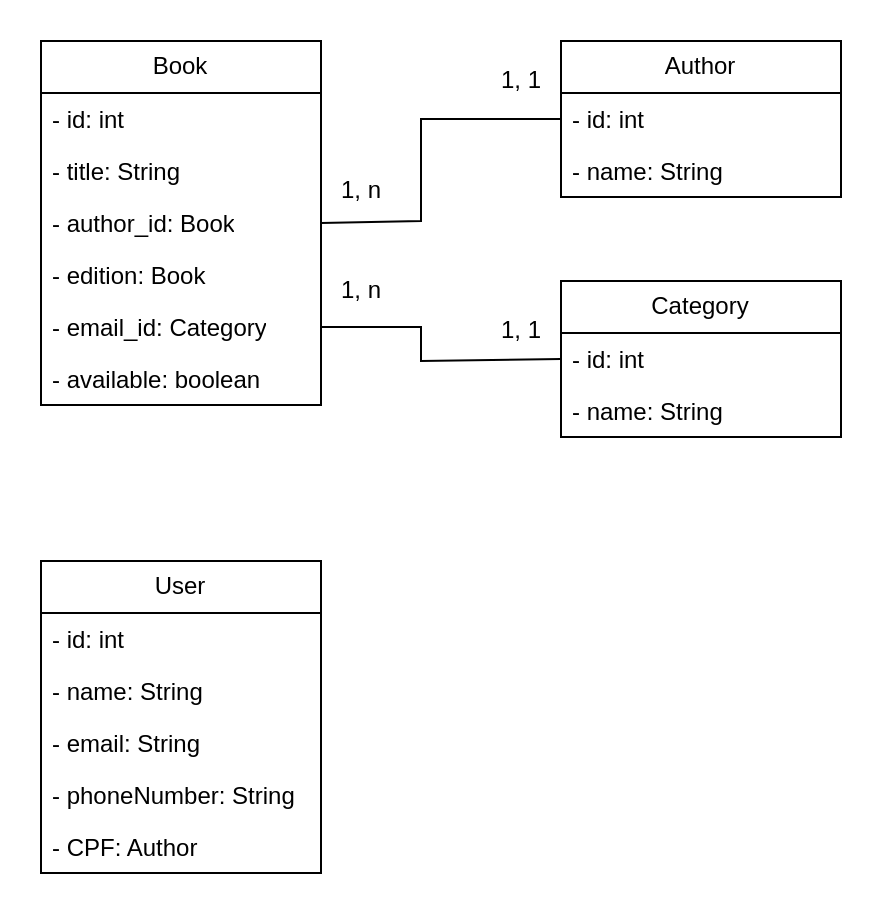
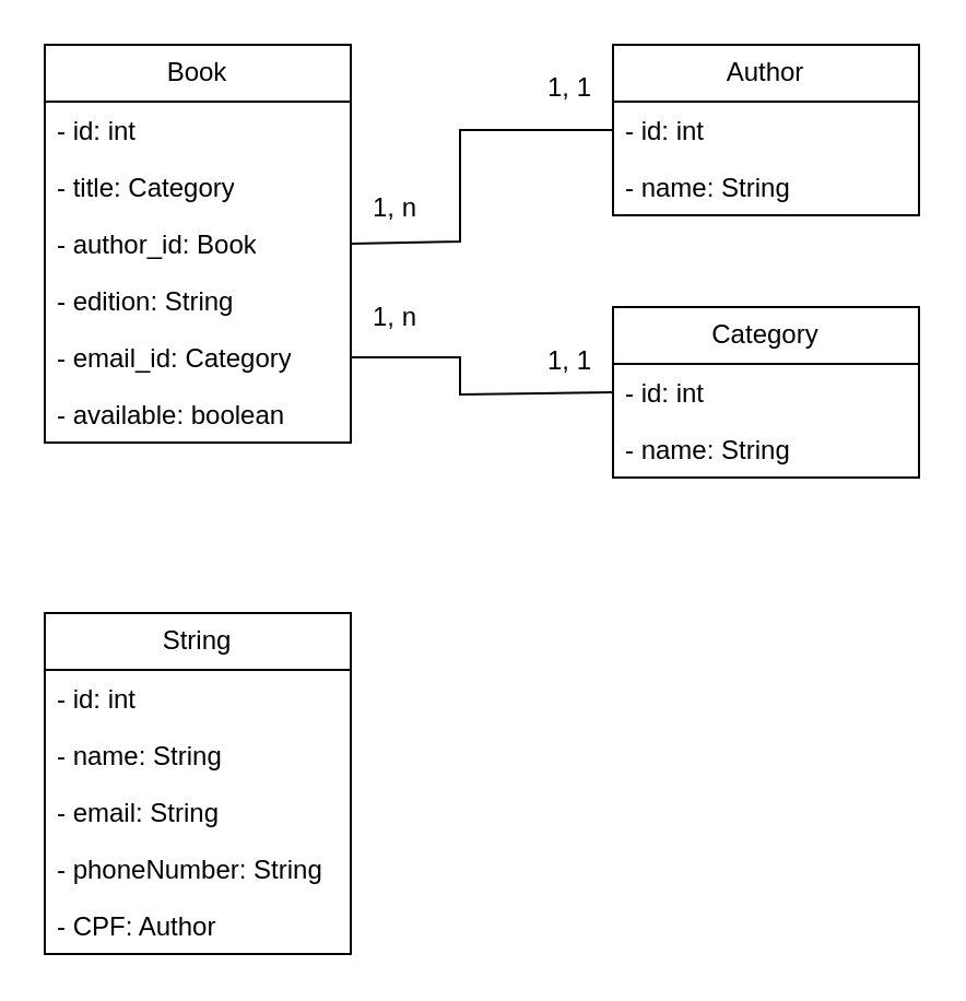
  <mxCell id="0" />
  <mxCell id="1" parent="0" />
  <mxCell id="2" value="Book" style="swimlane;fontStyle=0;childLayout=stackLayout;horizontal=1;startSize=26;fillColor=none;horizontalStack=0;resizeParent=1;resizeParentMax=0;resizeLast=0;collapsible=1;marginBottom=0;whiteSpace=wrap;html=1;" vertex="1" parent="1"><mxGeometry x="20" y="20" width="140" height="182" as="geometry" /></mxCell>
  <mxCell id="3" value="- id: int" style="text;strokeColor=none;fillColor=none;align=left;verticalAlign=top;spacingLeft=4;spacingRight=4;overflow=hidden;rotatable=0;points=[[0,0.5],[1,0.5]];portConstraint=eastwest;whiteSpace=wrap;html=1;" vertex="1" parent="2"><mxGeometry y="26" width="140" height="26" as="geometry" /></mxCell>
- <mxCell id="4" value="- title: String" style="text;strokeColor=none;fillColor=none;align=left;verticalAlign=top;spacingLeft=4;spacingRight=4;overflow=hidden;rotatable=0;points=[[0,0.5],[1,0.5]];portConstraint=eastwest;whiteSpace=wrap;html=1;" vertex="1" parent="2"><mxGeometry y="52" width="140" height="26" as="geometry" /></mxCell>
+ <mxCell id="4" value="- title: Category" style="text;strokeColor=none;fillColor=none;align=left;verticalAlign=top;spacingLeft=4;spacingRight=4;overflow=hidden;rotatable=0;points=[[0,0.5],[1,0.5]];portConstraint=eastwest;whiteSpace=wrap;html=1;" vertex="1" parent="2"><mxGeometry y="52" width="140" height="26" as="geometry" /></mxCell>
  <mxCell id="5" value="- author_id: Book" style="text;strokeColor=none;fillColor=none;align=left;verticalAlign=top;spacingLeft=4;spacingRight=4;overflow=hidden;rotatable=0;points=[[0,0.5],[1,0.5]];portConstraint=eastwest;whiteSpace=wrap;html=1;" vertex="1" parent="2"><mxGeometry y="78" width="140" height="26" as="geometry" /></mxCell>
- <mxCell id="6" value="- edition: Book" style="text;strokeColor=none;fillColor=none;align=left;verticalAlign=top;spacingLeft=4;spacingRight=4;overflow=hidden;rotatable=0;points=[[0,0.5],[1,0.5]];portConstraint=eastwest;whiteSpace=wrap;html=1;" vertex="1" parent="2"><mxGeometry y="104" width="140" height="26" as="geometry" /></mxCell>
+ <mxCell id="6" value="- edition: String" style="text;strokeColor=none;fillColor=none;align=left;verticalAlign=top;spacingLeft=4;spacingRight=4;overflow=hidden;rotatable=0;points=[[0,0.5],[1,0.5]];portConstraint=eastwest;whiteSpace=wrap;html=1;" vertex="1" parent="2"><mxGeometry y="104" width="140" height="26" as="geometry" /></mxCell>
  <mxCell id="7" value="- email_id: Category" style="text;strokeColor=none;fillColor=none;align=left;verticalAlign=top;spacingLeft=4;spacingRight=4;overflow=hidden;rotatable=0;points=[[0,0.5],[1,0.5]];portConstraint=eastwest;whiteSpace=wrap;html=1;" vertex="1" parent="2"><mxGeometry y="130" width="140" height="26" as="geometry" /></mxCell>
  <mxCell id="8" value="- available: boolean" style="text;strokeColor=none;fillColor=none;align=left;verticalAlign=top;spacingLeft=4;spacingRight=4;overflow=hidden;rotatable=0;points=[[0,0.5],[1,0.5]];portConstraint=eastwest;whiteSpace=wrap;html=1;" vertex="1" parent="2"><mxGeometry y="156" width="140" height="26" as="geometry" /></mxCell>
  <mxCell id="9" value="Author" style="swimlane;fontStyle=0;childLayout=stackLayout;horizontal=1;startSize=26;fillColor=none;horizontalStack=0;resizeParent=1;resizeParentMax=0;resizeLast=0;collapsible=1;marginBottom=0;whiteSpace=wrap;html=1;" vertex="1" parent="1"><mxGeometry x="280" y="20" width="140" height="78" as="geometry" /></mxCell>
  <mxCell id="10" value="- id: int" style="text;strokeColor=none;fillColor=none;align=left;verticalAlign=top;spacingLeft=4;spacingRight=4;overflow=hidden;rotatable=0;points=[[0,0.5],[1,0.5]];portConstraint=eastwest;whiteSpace=wrap;html=1;" vertex="1" parent="9"><mxGeometry y="26" width="140" height="26" as="geometry" /></mxCell>
  <mxCell id="11" value="- name: String" style="text;strokeColor=none;fillColor=none;align=left;verticalAlign=top;spacingLeft=4;spacingRight=4;overflow=hidden;rotatable=0;points=[[0,0.5],[1,0.5]];portConstraint=eastwest;whiteSpace=wrap;html=1;" vertex="1" parent="9"><mxGeometry y="52" width="140" height="26" as="geometry" /></mxCell>
- <mxCell id="12" value="User" style="swimlane;fontStyle=0;childLayout=stackLayout;horizontal=1;startSize=26;fillColor=none;horizontalStack=0;resizeParent=1;resizeParentMax=0;resizeLast=0;collapsible=1;marginBottom=0;whiteSpace=wrap;html=1;" vertex="1" parent="1"><mxGeometry x="20" y="280" width="140" height="156" as="geometry" /></mxCell>
+ <mxCell id="12" value="String" style="swimlane;fontStyle=0;childLayout=stackLayout;horizontal=1;startSize=26;fillColor=none;horizontalStack=0;resizeParent=1;resizeParentMax=0;resizeLast=0;collapsible=1;marginBottom=0;whiteSpace=wrap;html=1;" vertex="1" parent="1"><mxGeometry x="20" y="280" width="140" height="156" as="geometry" /></mxCell>
  <mxCell id="13" value="- id: int" style="text;strokeColor=none;fillColor=none;align=left;verticalAlign=top;spacingLeft=4;spacingRight=4;overflow=hidden;rotatable=0;points=[[0,0.5],[1,0.5]];portConstraint=eastwest;whiteSpace=wrap;html=1;" vertex="1" parent="12"><mxGeometry y="26" width="140" height="26" as="geometry" /></mxCell>
  <mxCell id="14" value="- name: String" style="text;strokeColor=none;fillColor=none;align=left;verticalAlign=top;spacingLeft=4;spacingRight=4;overflow=hidden;rotatable=0;points=[[0,0.5],[1,0.5]];portConstraint=eastwest;whiteSpace=wrap;html=1;" vertex="1" parent="12"><mxGeometry y="52" width="140" height="26" as="geometry" /></mxCell>
  <mxCell id="15" value="- email: String" style="text;strokeColor=none;fillColor=none;align=left;verticalAlign=top;spacingLeft=4;spacingRight=4;overflow=hidden;rotatable=0;points=[[0,0.5],[1,0.5]];portConstraint=eastwest;whiteSpace=wrap;html=1;" vertex="1" parent="12"><mxGeometry y="78" width="140" height="26" as="geometry" /></mxCell>
  <mxCell id="16" value="- phoneNumber: String" style="text;strokeColor=none;fillColor=none;align=left;verticalAlign=top;spacingLeft=4;spacingRight=4;overflow=hidden;rotatable=0;points=[[0,0.5],[1,0.5]];portConstraint=eastwest;whiteSpace=wrap;html=1;" vertex="1" parent="12"><mxGeometry y="104" width="140" height="26" as="geometry" /></mxCell>
  <mxCell id="17" value="- CPF: Author" style="text;strokeColor=none;fillColor=none;align=left;verticalAlign=top;spacingLeft=4;spacingRight=4;overflow=hidden;rotatable=0;points=[[0,0.5],[1,0.5]];portConstraint=eastwest;whiteSpace=wrap;html=1;" vertex="1" parent="12"><mxGeometry y="130" width="140" height="26" as="geometry" /></mxCell>
  <mxCell id="18" value="Category" style="swimlane;fontStyle=0;childLayout=stackLayout;horizontal=1;startSize=26;fillColor=none;horizontalStack=0;resizeParent=1;resizeParentMax=0;resizeLast=0;collapsible=1;marginBottom=0;whiteSpace=wrap;html=1;" vertex="1" parent="1"><mxGeometry x="280" y="140" width="140" height="78" as="geometry" /></mxCell>
  <mxCell id="19" value="- id: int" style="text;strokeColor=none;fillColor=none;align=left;verticalAlign=top;spacingLeft=4;spacingRight=4;overflow=hidden;rotatable=0;points=[[0,0.5],[1,0.5]];portConstraint=eastwest;whiteSpace=wrap;html=1;" vertex="1" parent="18"><mxGeometry y="26" width="140" height="26" as="geometry" /></mxCell>
  <mxCell id="20" value="- name: String" style="text;strokeColor=none;fillColor=none;align=left;verticalAlign=top;spacingLeft=4;spacingRight=4;overflow=hidden;rotatable=0;points=[[0,0.5],[1,0.5]];portConstraint=eastwest;whiteSpace=wrap;html=1;" vertex="1" parent="18"><mxGeometry y="52" width="140" height="26" as="geometry" /></mxCell>
  <mxCell id="21" value="" style="endArrow=none;html=1;rounded=0;exitX=1;exitY=0.5;exitDx=0;exitDy=0;entryX=0;entryY=0.5;entryDx=0;entryDy=0;endFill=0;" edge="1" parent="1" source="5" target="10"><mxGeometry width="50" height="50" relative="1" as="geometry"><mxPoint x="230" y="190" as="sourcePoint" /><mxPoint x="280" y="140" as="targetPoint" /><Array as="points"><mxPoint x="210" y="110" /><mxPoint x="210" y="59" /></Array></mxGeometry></mxCell>
  <mxCell id="22" value="1, 1" style="text;html=1;align=center;verticalAlign=middle;resizable=0;points=[];autosize=1;strokeColor=none;fillColor=none;" vertex="1" parent="1"><mxGeometry x="240" y="25" width="40" height="30" as="geometry" /></mxCell>
  <mxCell id="23" value="1, n" style="text;html=1;align=center;verticalAlign=middle;resizable=0;points=[];autosize=1;strokeColor=none;fillColor=none;" vertex="1" parent="1"><mxGeometry x="160" y="80" width="40" height="30" as="geometry" /></mxCell>
  <mxCell id="24" value="" style="endArrow=none;html=1;rounded=0;exitX=1;exitY=0.5;exitDx=0;exitDy=0;entryX=0;entryY=0.5;entryDx=0;entryDy=0;endFill=0;" edge="1" parent="1" source="7" target="19"><mxGeometry width="50" height="50" relative="1" as="geometry"><mxPoint x="150" y="426" as="sourcePoint" /><mxPoint x="270" y="374" as="targetPoint" /><Array as="points"><mxPoint x="210" y="163" /><mxPoint x="210" y="180" /></Array></mxGeometry></mxCell>
  <mxCell id="25" value="1, n" style="text;html=1;align=center;verticalAlign=middle;resizable=0;points=[];autosize=1;strokeColor=none;fillColor=none;" vertex="1" parent="1"><mxGeometry x="160" y="130" width="40" height="30" as="geometry" /></mxCell>
  <mxCell id="26" value="1, 1" style="text;html=1;align=center;verticalAlign=middle;resizable=0;points=[];autosize=1;strokeColor=none;fillColor=none;" vertex="1" parent="1"><mxGeometry x="240" y="150" width="40" height="30" as="geometry" /></mxCell>
